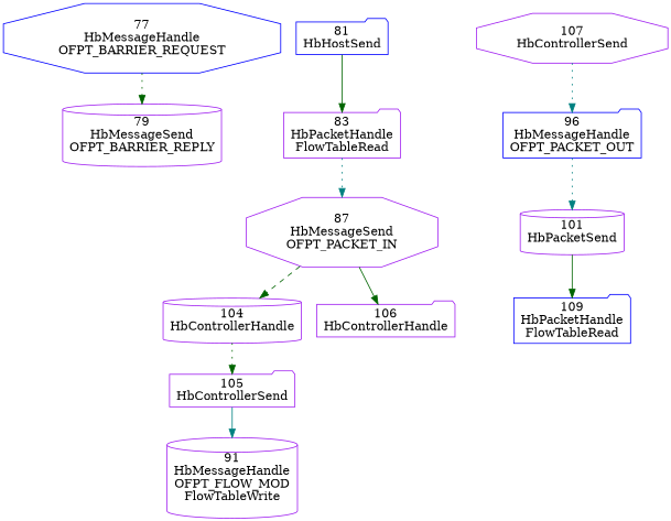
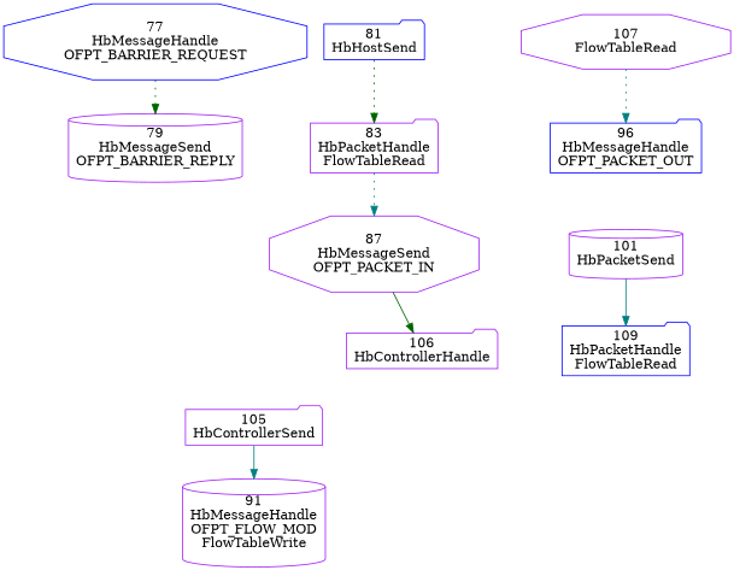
  digraph {
    node [color=purple shape=folder]
    edge [color=darkgreen style=dotted]
    n1 [color=blue label="77\nHbMessageHandle\nOFPT_BARRIER_REQUEST\n" shape=octagon]
    n2 [label="79\nHbMessageSend\nOFPT_BARRIER_REPLY\n" shape=cylinder]
    n3 [color=blue label="81\nHbHostSend\n"]
    n4 [label="83\nHbPacketHandle\nFlowTableRead"]
    n5 [label="87\nHbMessageSend\nOFPT_PACKET_IN\n" shape=octagon]
-   n6 [label="104\nHbControllerHandle\n" shape=cylinder]
    n7 [label="106\nHbControllerHandle\n"]
    n8 [label="105\nHbControllerSend\n"]
    n9 [label="91\nHbMessageHandle\nOFPT_FLOW_MOD\nFlowTableWrite" shape=cylinder]
    n10 [color=blue label="96\nHbMessageHandle\nOFPT_PACKET_OUT\n"]
    n11 [label="101\nHbPacketSend\n" shape=cylinder]
    n12 [color=blue label="109\nHbPacketHandle\nFlowTableRead"]
-   n13 [label="107\nHbControllerSend\n" shape=octagon]
+   n13 [label="107\nFlowTableRead\n" shape=octagon]
    n1 -> n2
-   n3 -> n4 [style=solid]
+   n3 -> n4
    n4 -> n5 [color=teal]
-   n5 -> n6 [style=dashed]
    n5 -> n7 [style=solid]
-   n6 -> n8
    n8 -> n9 [color=teal style=solid]
-   n10 -> n11 [color=teal]
-   n11 -> n12 [style=solid]
+   n11 -> n12 [color=teal style=solid]
    n13 -> n10 [color=teal]
  }
